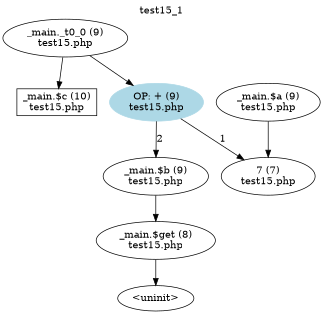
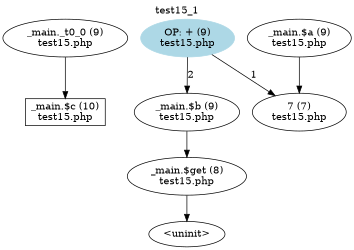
  digraph {
    label=test15_1
    labelloc=t
    node [shape=ellipse]
    n1 [label="_main.$c (10)\ntest15.php" shape=box]
    n2 [label="_main._t0_0 (9)\ntest15.php"]
    n3 [color=lightblue label="OP: + (9)\ntest15.php" style=filled]
    n4 [label="_main.$b (9)\ntest15.php"]
    n5 [label="7 (7)\ntest15.php"]
    n6 [label="_main.$a (9)\ntest15.php"]
    n7 [label="_main.$get (8)\ntest15.php"]
    n8 [label="<uninit>"]
    n2 -> n1
-   n2 -> n3
    n3 -> n4 [label=2]
    n3 -> n5 [label=1]
    n4 -> n7
    n6 -> n5
    n7 -> n8
  }
